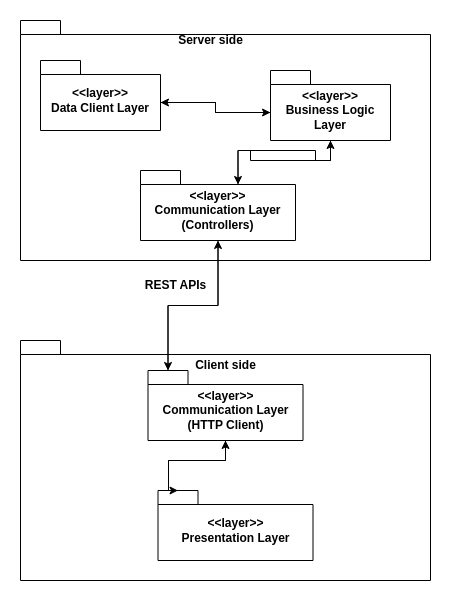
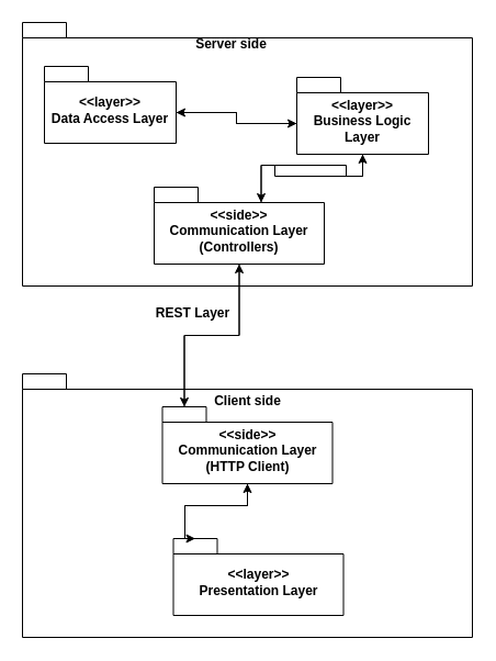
  <mxCell id="0" />
  <mxCell id="1" parent="0" />
  <mxCell id="2" value="&lt;div style=&quot;&quot;&gt;&lt;br&gt;&lt;/div&gt;" style="shape=folder;fontStyle=1;spacingTop=10;tabWidth=40;tabHeight=14;tabPosition=left;html=1;whiteSpace=wrap;" vertex="1" parent="1"><mxGeometry x="20" y="20" width="410" height="240" as="geometry" /></mxCell>
- <mxCell id="3" value="&lt;span id=&quot;selected_text&quot;&gt;&lt;/span&gt;&amp;lt;&amp;lt;layer&amp;gt;&amp;gt;&lt;div&gt;Data Client Layer&lt;/div&gt;" style="shape=folder;fontStyle=1;spacingTop=10;tabWidth=40;tabHeight=14;tabPosition=left;html=1;whiteSpace=wrap;" vertex="1" parent="1"><mxGeometry x="40" y="60" width="120" height="70" as="geometry" /></mxCell>
+ <mxCell id="3" value="&lt;span id=&quot;selected_text&quot;&gt;&lt;/span&gt;&amp;lt;&amp;lt;layer&amp;gt;&amp;gt;&lt;div&gt;Data Access Layer&lt;/div&gt;" style="shape=folder;fontStyle=1;spacingTop=10;tabWidth=40;tabHeight=14;tabPosition=left;html=1;whiteSpace=wrap;" vertex="1" parent="1"><mxGeometry x="40" y="60" width="120" height="70" as="geometry" /></mxCell>
  <mxCell id="4" value="&lt;span id=&quot;selected_text&quot;&gt;&lt;/span&gt;Server side" style="text;html=1;align=center;verticalAlign=middle;resizable=0;points=[];autosize=1;strokeColor=none;fillColor=none;fontStyle=1" vertex="1" parent="1"><mxGeometry x="170" y="25" width="80" height="30" as="geometry" /></mxCell>
  <mxCell id="5" value="&amp;lt;&amp;lt;layer&amp;gt;&amp;gt;&lt;div&gt;Business Logic Layer&lt;/div&gt;" style="shape=folder;fontStyle=1;spacingTop=10;tabWidth=40;tabHeight=14;tabPosition=left;html=1;whiteSpace=wrap;" vertex="1" parent="1"><mxGeometry x="270" y="70" width="120" height="70" as="geometry" /></mxCell>
- <mxCell id="6" value="&amp;lt;&amp;lt;layer&amp;gt;&amp;gt;&lt;br&gt;Communication Layer (Controllers)" style="shape=folder;fontStyle=1;spacingTop=10;tabWidth=40;tabHeight=14;tabPosition=left;html=1;whiteSpace=wrap;" vertex="1" parent="1"><mxGeometry x="140" y="170" width="155" height="70" as="geometry" /></mxCell>
+ <mxCell id="6" value="&amp;lt;&amp;lt;side&amp;gt;&amp;gt;&lt;br&gt;Communication Layer (Controllers)" style="shape=folder;fontStyle=1;spacingTop=10;tabWidth=40;tabHeight=14;tabPosition=left;html=1;whiteSpace=wrap;" vertex="1" parent="1"><mxGeometry x="140" y="170" width="155" height="70" as="geometry" /></mxCell>
  <mxCell id="7" style="edgeStyle=orthogonalEdgeStyle;rounded=0;orthogonalLoop=1;jettySize=auto;html=1;exitX=0;exitY=0;exitDx=97.5;exitDy=14;exitPerimeter=0;entryX=0.5;entryY=1;entryDx=0;entryDy=0;entryPerimeter=0;" edge="1" parent="1" source="6" target="5"><mxGeometry relative="1" as="geometry" /></mxCell>
  <mxCell id="8" style="edgeStyle=orthogonalEdgeStyle;rounded=0;orthogonalLoop=1;jettySize=auto;html=1;exitX=0.5;exitY=1;exitDx=0;exitDy=0;exitPerimeter=0;entryX=0;entryY=0;entryDx=97.5;entryDy=14;entryPerimeter=0;" edge="1" parent="1" source="5" target="6"><mxGeometry relative="1" as="geometry" /></mxCell>
  <mxCell id="9" style="edgeStyle=orthogonalEdgeStyle;rounded=0;orthogonalLoop=1;jettySize=auto;html=1;exitX=0;exitY=0;exitDx=120;exitDy=42;exitPerimeter=0;entryX=0;entryY=0;entryDx=0;entryDy=42;entryPerimeter=0;" edge="1" parent="1" source="3" target="5"><mxGeometry relative="1" as="geometry" /></mxCell>
  <mxCell id="10" style="edgeStyle=orthogonalEdgeStyle;rounded=0;orthogonalLoop=1;jettySize=auto;html=1;exitX=0;exitY=0;exitDx=0;exitDy=42;exitPerimeter=0;entryX=0;entryY=0;entryDx=120;entryDy=42;entryPerimeter=0;" edge="1" parent="1" source="5" target="3"><mxGeometry relative="1" as="geometry" /></mxCell>
  <mxCell id="11" value="&lt;div style=&quot;&quot;&gt;&lt;br&gt;&lt;/div&gt;" style="shape=folder;fontStyle=1;spacingTop=10;tabWidth=40;tabHeight=14;tabPosition=left;html=1;whiteSpace=wrap;" vertex="1" parent="1"><mxGeometry x="20" y="340" width="410" height="240" as="geometry" /></mxCell>
  <mxCell id="12" value="Client &lt;span id=&quot;selected_text&quot;&gt;&lt;/span&gt;side" style="text;html=1;align=center;verticalAlign=middle;resizable=0;points=[];autosize=1;strokeColor=none;fillColor=none;fontStyle=1" vertex="1" parent="1"><mxGeometry x="185" y="350" width="80" height="30" as="geometry" /></mxCell>
- <mxCell id="13" value="&lt;span id=&quot;selected_text&quot;&gt;&lt;/span&gt;&amp;lt;&amp;lt;layer&amp;gt;&amp;gt;&lt;br&gt;Communication Layer (HTTP Client)" style="shape=folder;fontStyle=1;spacingTop=10;tabWidth=40;tabHeight=14;tabPosition=left;html=1;whiteSpace=wrap;" vertex="1" parent="1"><mxGeometry x="147.5" y="370" width="155" height="70" as="geometry" /></mxCell>
+ <mxCell id="13" value="&lt;span id=&quot;selected_text&quot;&gt;&lt;/span&gt;&amp;lt;&amp;lt;side&amp;gt;&amp;gt;&lt;br&gt;Communication Layer (HTTP Client)" style="shape=folder;fontStyle=1;spacingTop=10;tabWidth=40;tabHeight=14;tabPosition=left;html=1;whiteSpace=wrap;" vertex="1" parent="1"><mxGeometry x="147.5" y="370" width="155" height="70" as="geometry" /></mxCell>
  <mxCell id="14" style="edgeStyle=orthogonalEdgeStyle;rounded=0;orthogonalLoop=1;jettySize=auto;html=1;exitX=0;exitY=0;exitDx=20;exitDy=0;exitPerimeter=0;entryX=0.5;entryY=1;entryDx=0;entryDy=0;entryPerimeter=0;" edge="1" parent="1" source="13" target="6"><mxGeometry relative="1" as="geometry" /></mxCell>
- <mxCell id="15" value="&lt;b&gt;REST APIs&lt;/b&gt;" style="text;html=1;align=center;verticalAlign=middle;resizable=0;points=[];autosize=1;strokeColor=none;fillColor=none;" vertex="1" parent="1"><mxGeometry x="130" y="270" width="90" height="30" as="geometry" /></mxCell>
+ <mxCell id="15" value="&lt;b&gt;REST Layer&lt;/b&gt;" style="text;html=1;align=center;verticalAlign=middle;resizable=0;points=[];autosize=1;strokeColor=none;fillColor=none;" vertex="1" parent="1"><mxGeometry x="130" y="270" width="90" height="30" as="geometry" /></mxCell>
  <mxCell id="16" style="edgeStyle=orthogonalEdgeStyle;rounded=0;orthogonalLoop=1;jettySize=auto;html=1;exitX=0.5;exitY=1;exitDx=0;exitDy=0;exitPerimeter=0;entryX=0;entryY=0;entryDx=20;entryDy=0;entryPerimeter=0;" edge="1" parent="1" source="6" target="13"><mxGeometry relative="1" as="geometry" /></mxCell>
  <mxCell id="17" value="&lt;span id=&quot;selected_text&quot;&gt;&lt;/span&gt;&amp;lt;&amp;lt;layer&amp;gt;&amp;gt;&lt;br&gt;Presentation Layer" style="shape=folder;fontStyle=1;spacingTop=10;tabWidth=40;tabHeight=14;tabPosition=left;html=1;whiteSpace=wrap;" vertex="1" parent="1"><mxGeometry x="157.5" y="490" width="155" height="70" as="geometry" /></mxCell>
  <mxCell id="18" style="edgeStyle=orthogonalEdgeStyle;rounded=0;orthogonalLoop=1;jettySize=auto;html=1;exitX=0.5;exitY=1;exitDx=0;exitDy=0;exitPerimeter=0;entryX=0;entryY=0;entryDx=20;entryDy=0;entryPerimeter=0;" edge="1" parent="1" source="13" target="17"><mxGeometry relative="1" as="geometry"><Array as="points"><mxPoint x="225" y="460" /><mxPoint x="168" y="460" /></Array></mxGeometry></mxCell>
  <mxCell id="19" style="edgeStyle=orthogonalEdgeStyle;rounded=0;orthogonalLoop=1;jettySize=auto;html=1;exitX=0;exitY=0;exitDx=20;exitDy=0;exitPerimeter=0;entryX=0.5;entryY=1;entryDx=0;entryDy=0;entryPerimeter=0;" edge="1" parent="1" source="17" target="13"><mxGeometry relative="1" as="geometry"><Array as="points"><mxPoint x="168" y="460" /><mxPoint x="225" y="460" /></Array></mxGeometry></mxCell>
